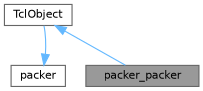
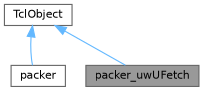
  digraph {
    node [color=gray40 fillcolor=white fontname=Helvetica fontsize=10 shape=box style=filled]
    edge [color=steelblue1 dir=back fontname=Helvetica fontsize=10 labelfontname=Helvetica labelfontsize=10 style=solid]
-   n1 [fillcolor=grey60 fontcolor=black height=0.2 label=packer_packer width=0.4]
+   n1 [fillcolor=grey60 fontcolor=black height=0.2 label=packer_uwUFetch width=0.4]
    n2 [height=0.2 label=packer width=0.4]
    n3 [height=0.2 label=TclObject width=0.4]
    n3 -> n1
-   n2 -> n3
+   n3 -> n2
  }
